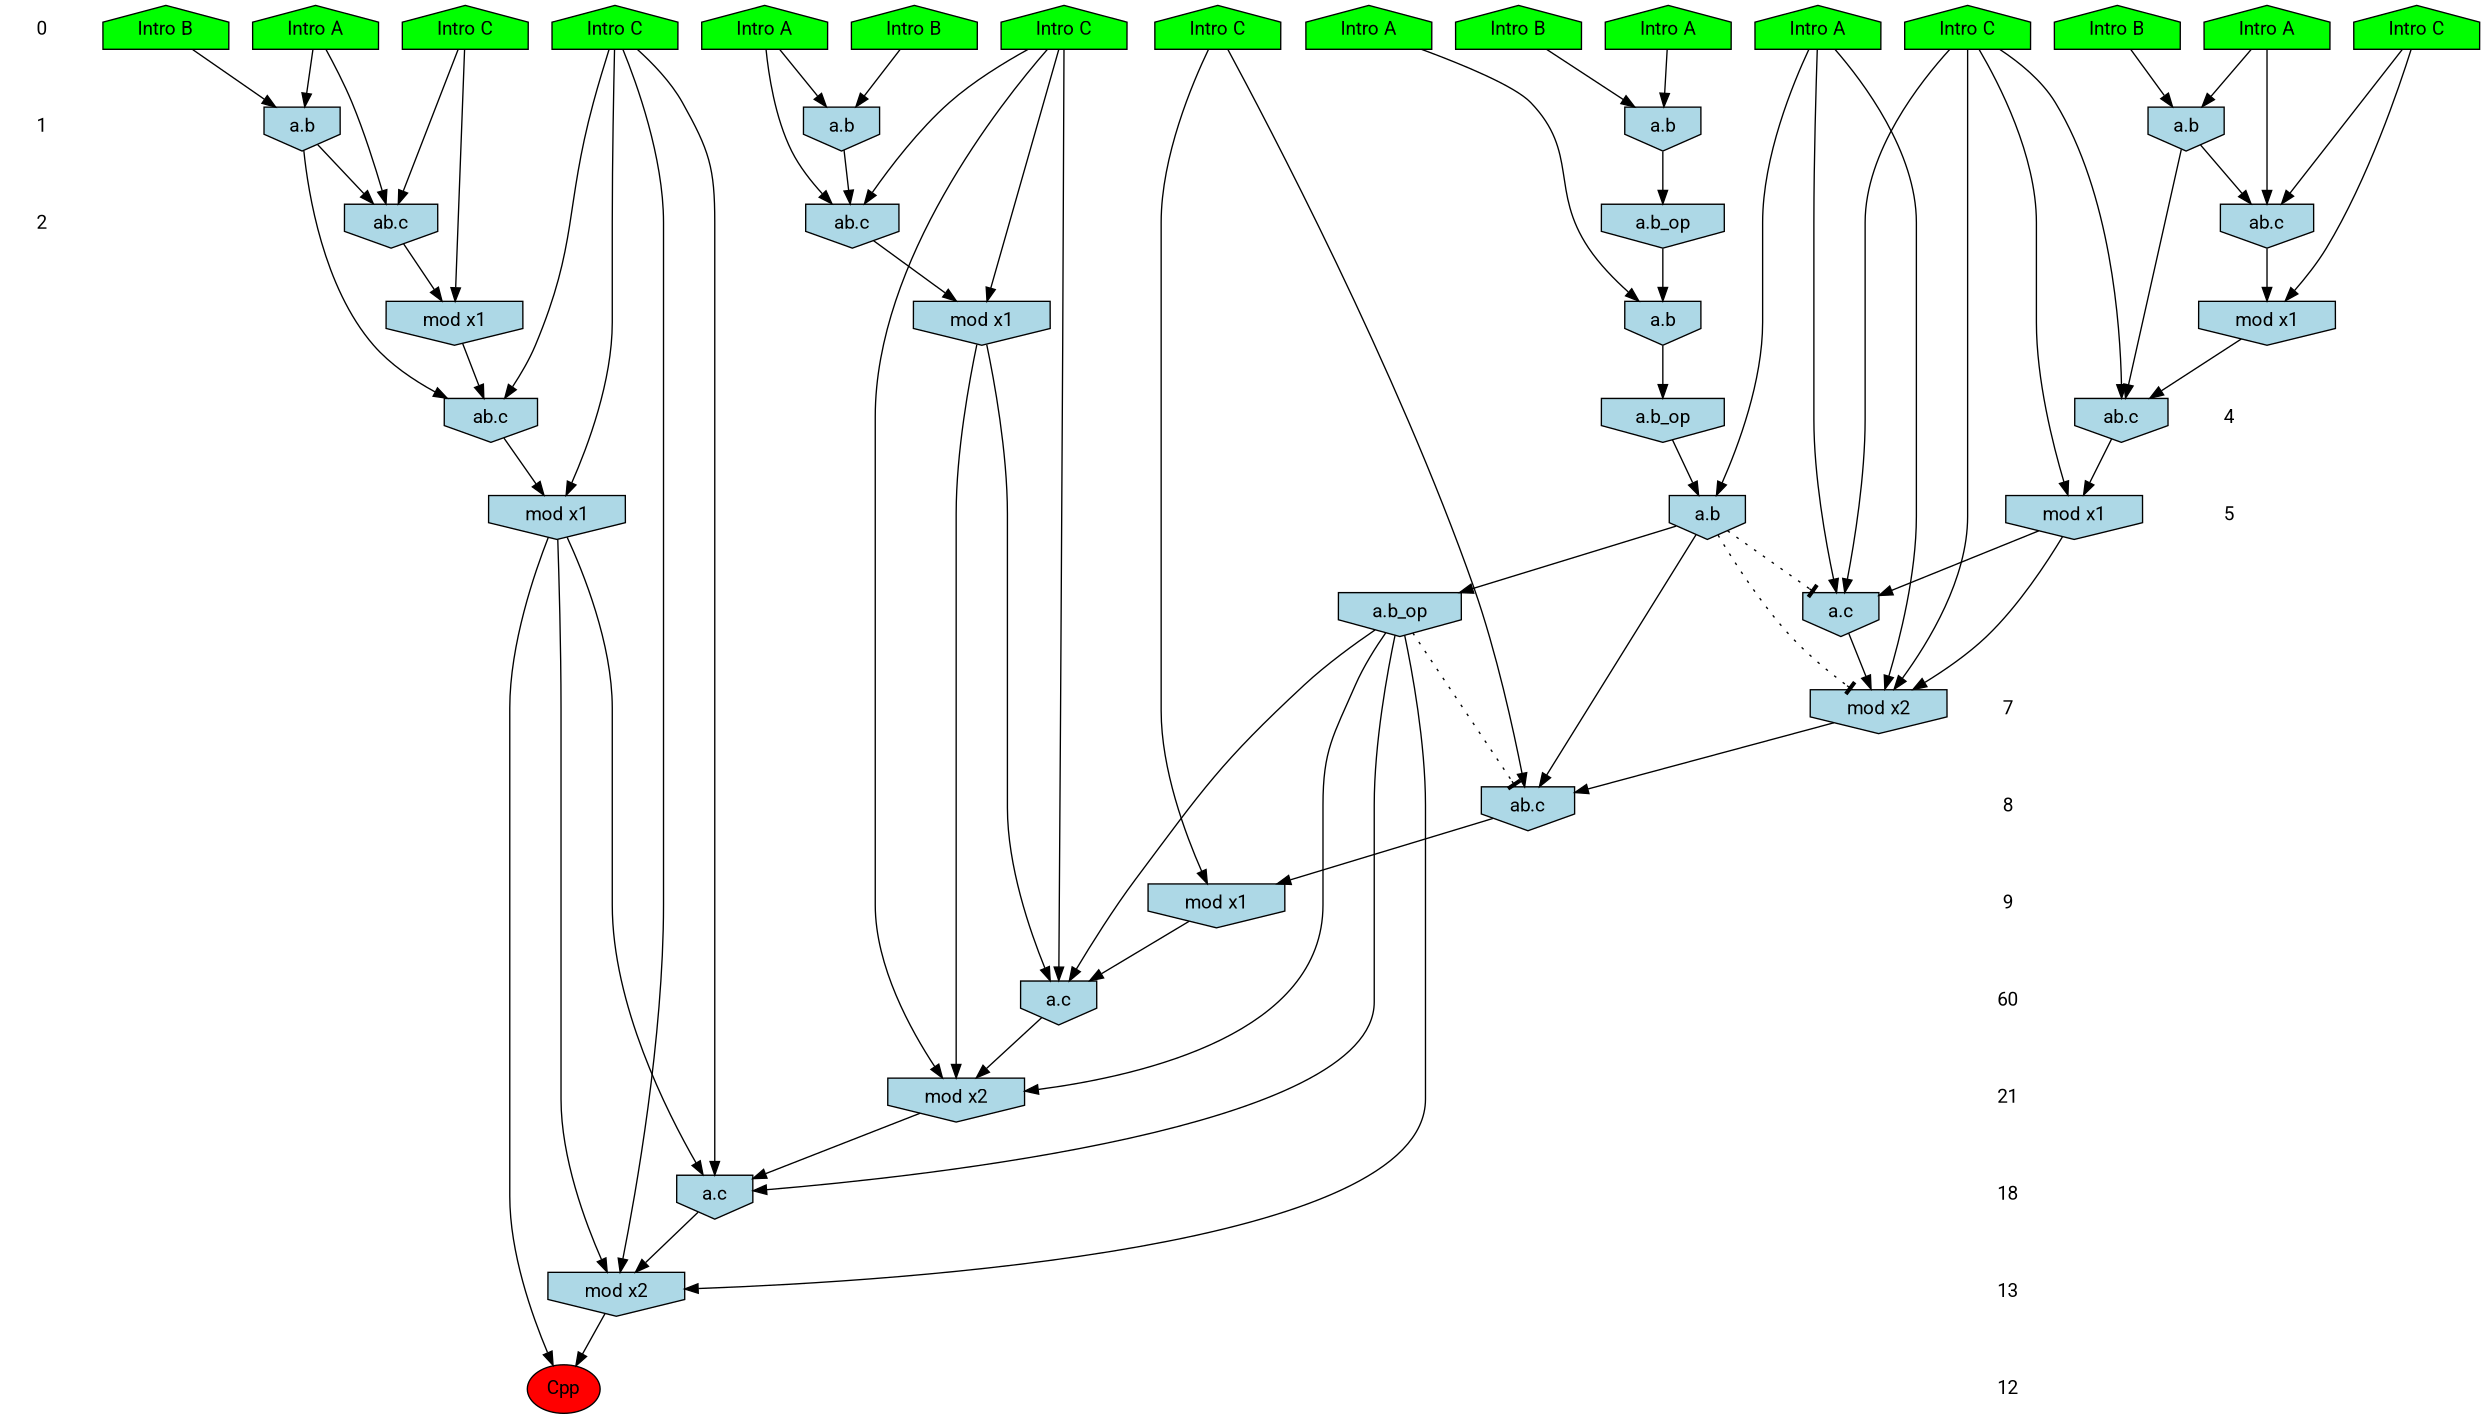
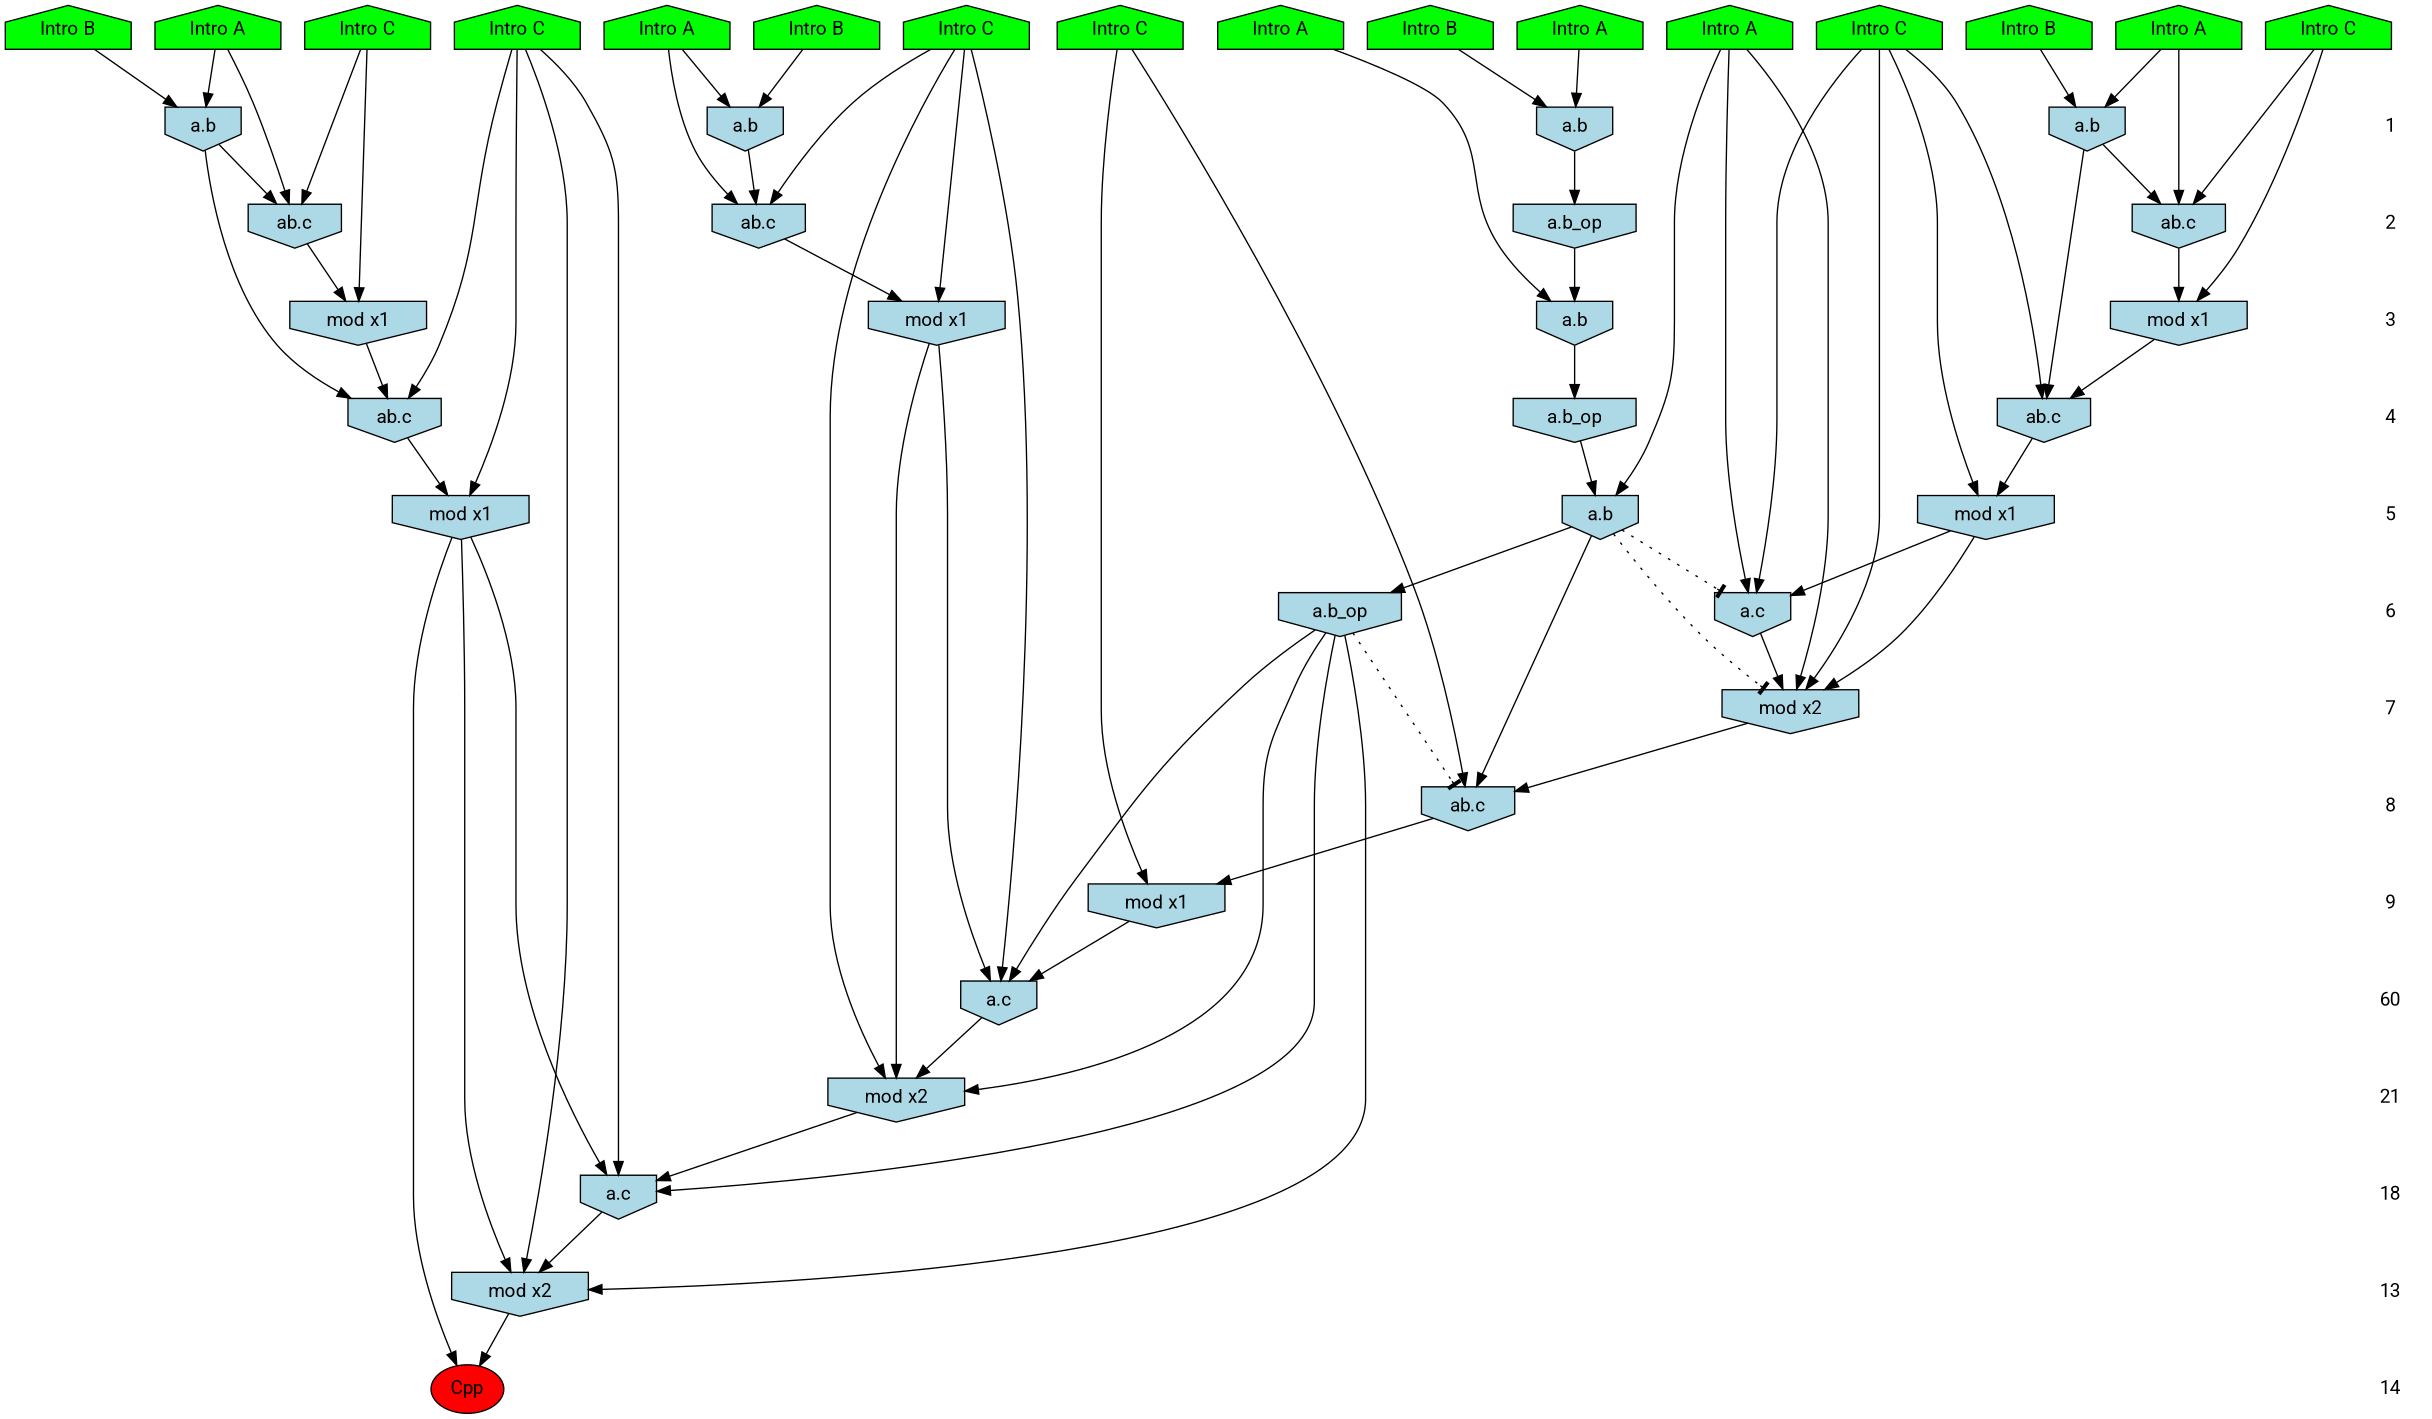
  digraph {
    fontname=Roboto
    ranksep=.5
    node [fontname=Roboto shape=invhouse fillcolor=lightblue style=filled]
    edge [fontname=Roboto]
-   0 [shape=plaintext fillcolor="" style=""]
    n2 [fillcolor=green label="Intro B" shape=house]
    n3 [fillcolor=green label="Intro B" shape=house]
    n4 [fillcolor=green label="Intro A" shape=house]
    n5 [fillcolor=green label="Intro B" shape=house]
    n6 [fillcolor=green label="Intro A" shape=house]
    n7 [fillcolor=green label="Intro B" shape=house]
    n8 [fillcolor=green label="Intro A" shape=house]
    n9 [fillcolor=green label="Intro A" shape=house]
    n10 [fillcolor=green label="Intro A" shape=house]
    n11 [fillcolor=green label="Intro A" shape=house]
    n12 [fillcolor=green label="Intro C" shape=house]
    n13 [fillcolor=green label="Intro C" shape=house]
    n14 [fillcolor=green label="Intro C" shape=house]
    n15 [fillcolor=green label="Intro C" shape=house]
    n16 [fillcolor=green label="Intro C" shape=house]
    n17 [fillcolor=green label="Intro C" shape=house]
    1 [shape=plaintext fillcolor="" style=""]
    n19 [label="a.b"]
    n20 [label="a.b"]
    n21 [label="a.b"]
    n22 [label="a.b"]
    2 [shape=plaintext fillcolor="" style=""]
    n24 [label="ab.c"]
    n25 [label="a.b_op"]
    n26 [label="ab.c"]
    n27 [label="ab.c"]
+   3 [shape=plaintext fillcolor="" style=""]
    n29 [label="mod x1"]
    n30 [label="a.b"]
    n31 [label="mod x1"]
    n32 [label="mod x1"]
    4 [shape=plaintext fillcolor="" style=""]
    n34 [label="ab.c"]
    n35 [label="a.b_op"]
    n36 [label="ab.c"]
    5 [shape=plaintext fillcolor="" style=""]
    n38 [label="mod x1"]
    n39 [label="mod x1"]
    n40 [label="a.b"]
+   6 [shape=plaintext fillcolor="" style=""]
    n42 [label="a.c"]
    n43 [label="a.b_op"]
    7 [shape=plaintext fillcolor="" style=""]
    n45 [label="mod x2"]
    8 [shape=plaintext fillcolor="" style=""]
    n47 [label="ab.c"]
-   14 [shape=plaintext label=12 fillcolor="" style=""]
+   14 [shape=plaintext fillcolor="" style=""]
    n49 [fillcolor=red label=Cpp shape=""]
    9 [shape=plaintext fillcolor="" style=""]
    n51 [label="mod x1"]
    n52 [label=60 shape=plaintext fillcolor="" style=""]
    n53 [label="a.c"]
    n54 [label=21 shape=plaintext fillcolor="" style=""]
    n55 [label="mod x2"]
    n56 [label=18 shape=plaintext fillcolor="" style=""]
    n57 [label="a.c"]
    13 [shape=plaintext fillcolor="" style=""]
    n59 [label="mod x2"]
    subgraph sub_1 {
      rank=same
-     0
      n2
      n3
      n4
      n5
      n6
      n7
      n8
      n9
      n10
      n11
      n12
      n13
      n14
      n15
      n16
      n17
    }
    subgraph sub_2 {
      rank=same
      1
      n19
      n20
      n21
      n22
    }
    subgraph sub_3 {
      rank=same
      2
      n24
      n25
      n26
      n27
    }
    subgraph sub_4 {
      rank=same
+     3
      n29
      n30
      n31
      n32
    }
    subgraph sub_5 {
      rank=same
      4
      n34
      n35
      n36
    }
    subgraph sub_6 {
      rank=same
      5
      n38
      n39
      n40
    }
    subgraph sub_7 {
      rank=same
+     6
      n42
      n43
    }
    subgraph sub_8 {
      rank=same
      7
      n45
    }
    subgraph sub_9 {
      rank=same
      8
      n47
    }
    subgraph sub_10 {
      rank=same
      14
      n49
    }
    subgraph sub_11 {
      rank=same
      9
      n51
    }
    subgraph sub_12 {
      rank=same
      n52
      n53
    }
    subgraph sub_13 {
      rank=same
      n54
      n55
    }
    subgraph sub_14 {
      rank=same
      n56
      n57
    }
    subgraph sub_15 {
      rank=same
      13
      n59
    }
-   0 -> 1 [style=invis]
    n2 -> n21
    n3 -> n19
    n4 -> n19
    n4 -> n24
    n5 -> n22
    n6 -> n22
    n6 -> n26
    n7 -> n20
    n8 -> n40
    n8 -> n42
    n8 -> n45
    n9 -> n30
    n10 -> n20
    n11 -> n21
    n11 -> n27
    n12 -> n34
    n12 -> n38
    n12 -> n57
    n12 -> n59
    n13 -> n26
    n13 -> n31
    n14 -> n27
    n14 -> n32
    n14 -> n53
    n14 -> n55
    n15 -> n36
    n15 -> n39
    n15 -> n42
    n15 -> n45
    n16 -> n24
    n16 -> n29
    n17 -> n47
    n17 -> n51
    1 -> 2 [style=invis]
    n19 -> n24
    n19 -> n34
    n20 -> n25
    n21 -> n27
    n22 -> n26
    n22 -> n36
+   2 -> 3 [style=invis]
    n24 -> n29
    n25 -> n30
    n26 -> n31
    n27 -> n32
+   3 -> 4 [style=invis]
    n29 -> n34
    n30 -> n35
    n31 -> n36
    n32 -> n53
    n32 -> n55
    4 -> 5 [style=invis]
    n34 -> n38
    n35 -> n40
    n36 -> n39
+   5 -> 6 [style=invis]
    n38 -> n49
    n38 -> n57
    n38 -> n59
    n39 -> n42
    n39 -> n45
    n40 -> n42 [arrowhead=tee style=dotted]
    n40 -> n43
    n40 -> n45 [arrowhead=tee style=dotted]
    n40 -> n47
+   6 -> 7 [style=invis]
    n42 -> n45
    n43 -> n47 [arrowhead=tee style=dotted]
    n43 -> n53
    n43 -> n55
    n43 -> n57
    n43 -> n59
    7 -> 8 [style=invis]
    n45 -> n47
    8 -> 9 [style=invis]
    n47 -> n51
    9 -> n52 [style=invis]
    n51 -> n53
    n52 -> n54 [style=invis]
    n53 -> n55
    n54 -> n56 [style=invis]
    n55 -> n57
    n56 -> 13 [style=invis]
    n57 -> n59
    13 -> 14 [style=invis]
    n59 -> n49
  }
